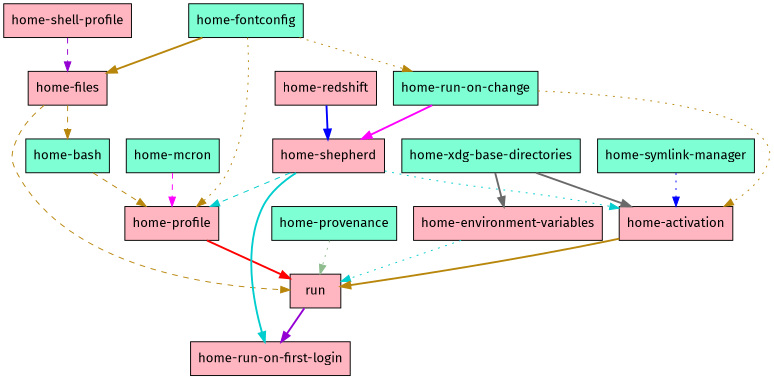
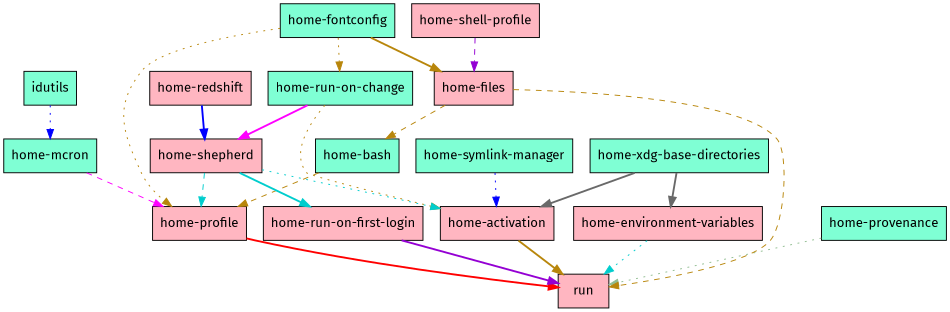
  digraph {
    fontname="Fira Sans"
    node [fillcolor=lightpink fontname="Fira Sans" shape=box style=filled]
    edge [color=darkgoldenrod fontname="Fira Sans" style=bold]
    n1 [label=run]
    n2 [label="home-profile"]
    n3 [label="home-environment-variables"]
    n4 [label="home-activation"]
    n5 [label="home-run-on-first-login"]
    n6 [fillcolor=aquamarine label="home-provenance"]
    n7 [label="home-files"]
    n8 [fillcolor=aquamarine label="home-bash"]
    n9 [fillcolor=aquamarine label="home-fontconfig"]
    n10 [fillcolor=aquamarine label="home-run-on-change"]
    n11 [label="home-shepherd"]
    n12 [fillcolor=aquamarine label="home-mcron"]
+   n13 [fillcolor=aquamarine label=idutils]
    n14 [label="home-redshift"]
    n15 [fillcolor=aquamarine label="home-xdg-base-directories"]
    n16 [fillcolor=aquamarine label="home-symlink-manager"]
    n17 [label="home-shell-profile"]
    n2 -> n1 [color=red]
    n3 -> n1 [color=cyan3 style=dotted]
    n4 -> n1
-   n1 -> n5 [color=darkviolet]
+   n5 -> n1 [color=darkviolet]
    n6 -> n1 [color=darkseagreen style=dotted]
    n7 -> n1 [style=dashed]
    n7 -> n8 [style=dashed]
    n8 -> n2 [style=dashed]
    n9 -> n2 [style=dotted]
    n9 -> n7
    n9 -> n10 [style=dotted]
    n10 -> n4 [style=dotted]
    n10 -> n11 [color=magenta]
    n11 -> n2 [color=cyan3 style=dashed]
    n11 -> n4 [color=cyan3 style=dotted]
    n11 -> n5 [color=cyan3]
    n12 -> n2 [color=magenta style=dashed]
+   n13 -> n12 [color=blue style=dotted]
    n14 -> n11 [color=blue]
    n15 -> n3 [color=dimgrey]
    n15 -> n4 [color=dimgrey]
    n16 -> n4 [color=blue style=dotted]
    n17 -> n7 [color=darkviolet style=dashed]
  }
